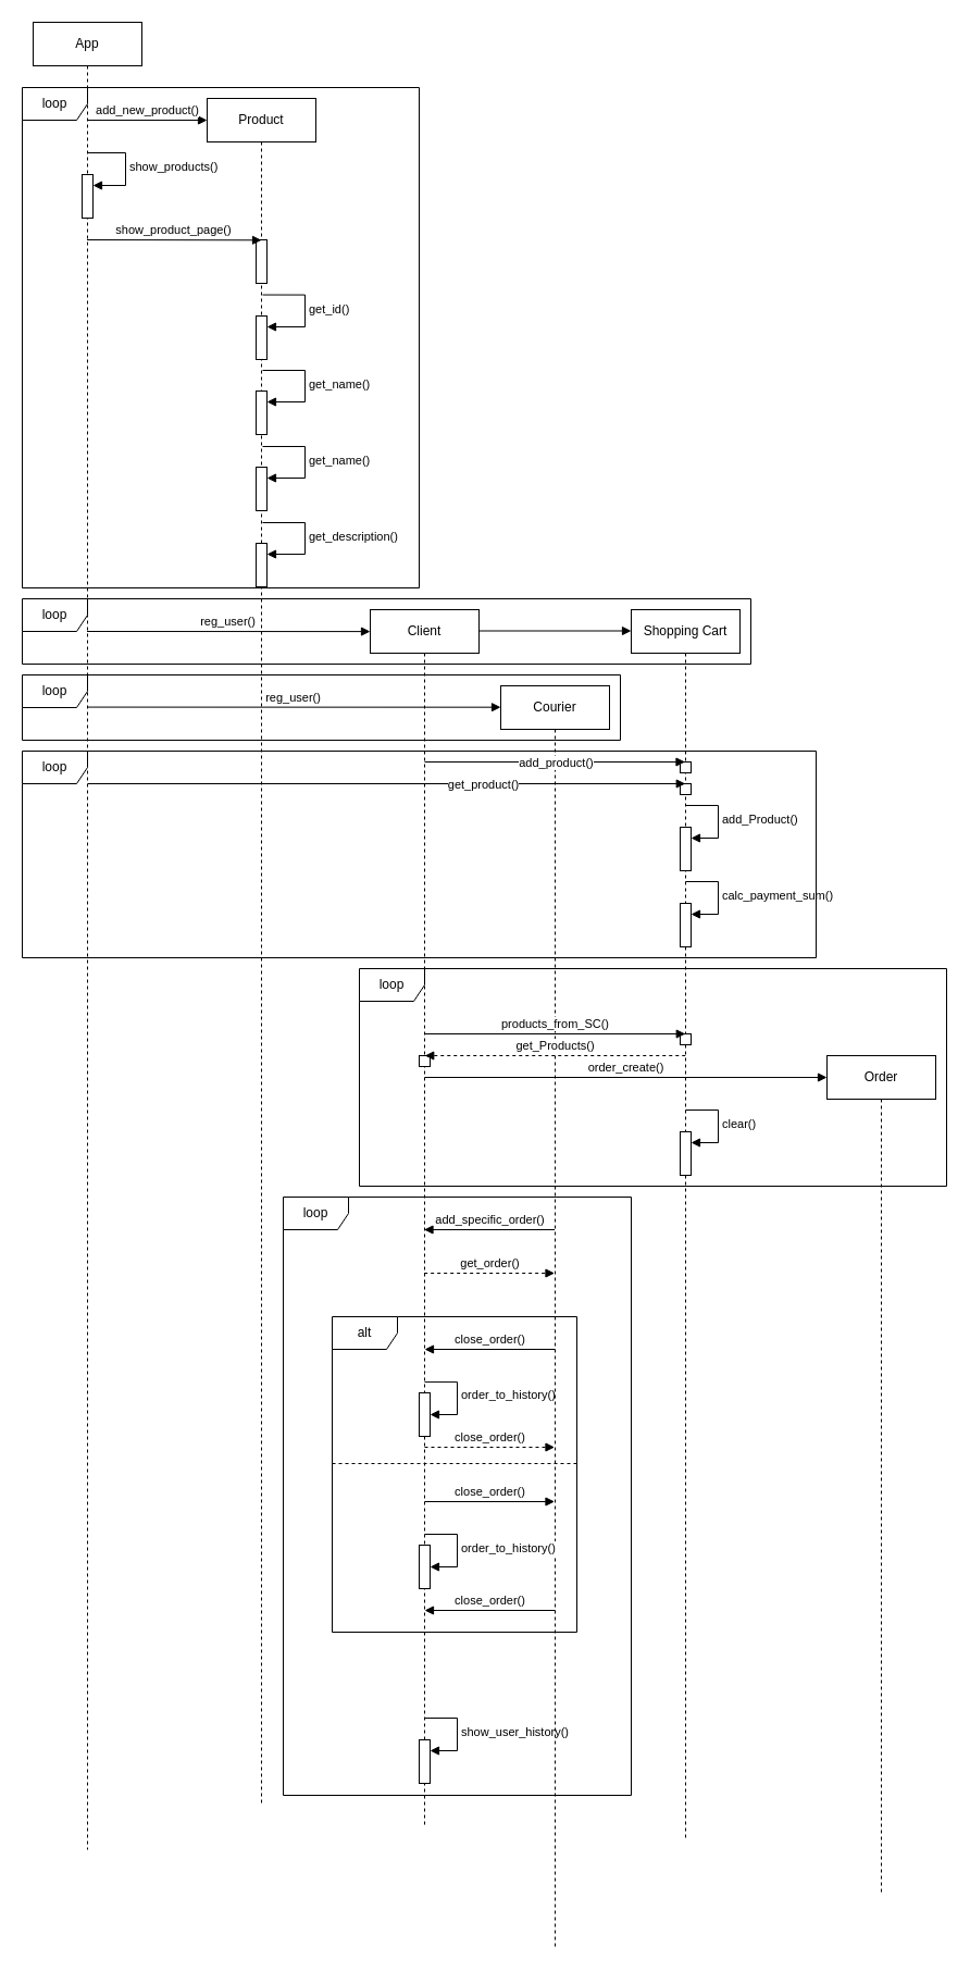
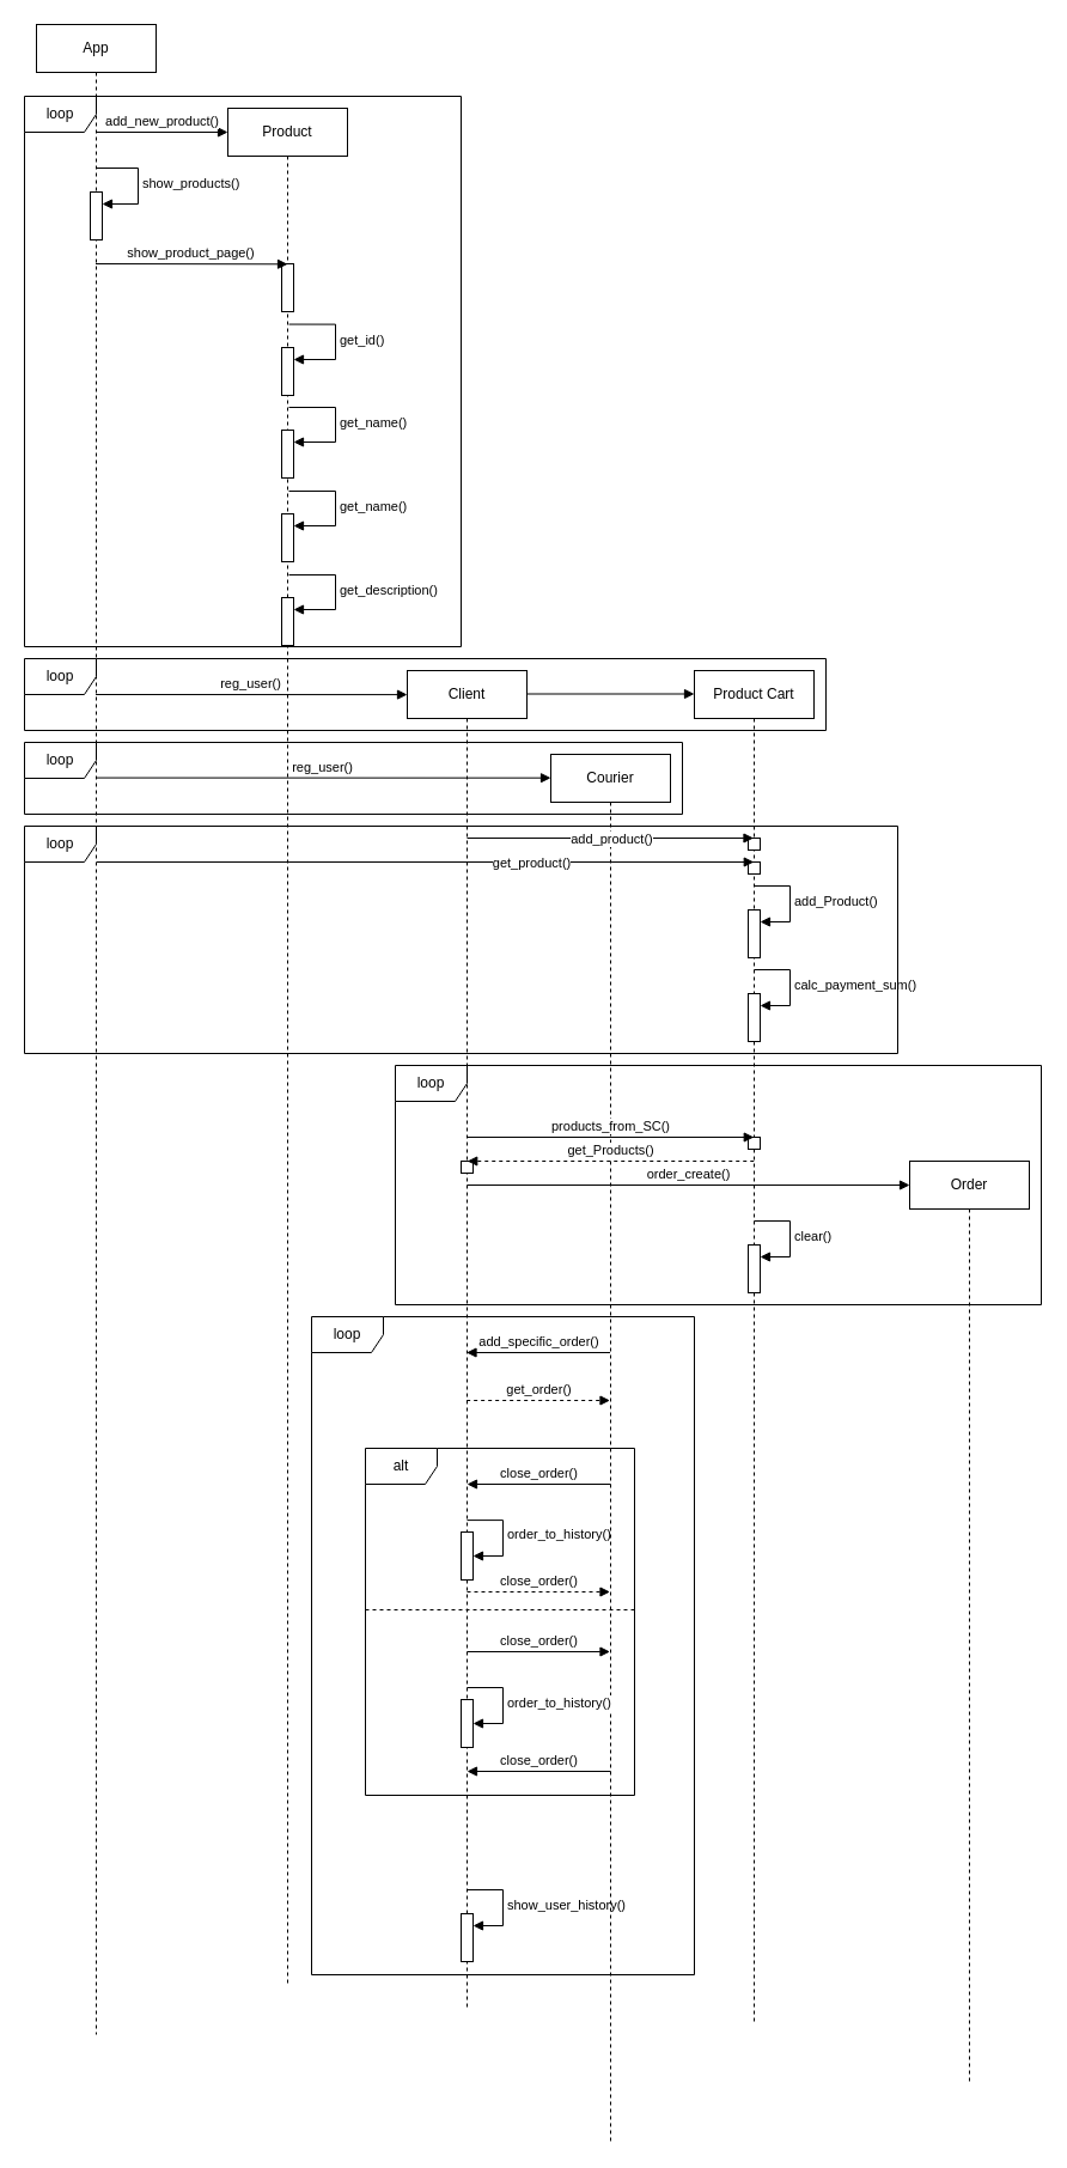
  <mxCell id="0" />
  <mxCell id="1" parent="0" />
  <mxCell id="2" value="App" style="shape=umlLifeline;perimeter=lifelinePerimeter;whiteSpace=wrap;html=1;container=1;dropTarget=0;collapsible=0;recursiveResize=0;outlineConnect=0;portConstraint=eastwest;newEdgeStyle={&quot;curved&quot;:0,&quot;rounded&quot;:0};" parent="1" vertex="1"><mxGeometry x="30" y="20" width="100" height="1680" as="geometry" /></mxCell>
  <mxCell id="3" value="" style="html=1;points=[[0,0,0,0,5],[0,1,0,0,-5],[1,0,0,0,5],[1,1,0,0,-5]];perimeter=orthogonalPerimeter;outlineConnect=0;targetShapes=umlLifeline;portConstraint=eastwest;newEdgeStyle={&quot;curved&quot;:0,&quot;rounded&quot;:0};" vertex="1" parent="2"><mxGeometry x="45" y="140" width="10" height="40" as="geometry" /></mxCell>
  <mxCell id="4" value="Product" style="shape=umlLifeline;perimeter=lifelinePerimeter;whiteSpace=wrap;html=1;container=1;dropTarget=0;collapsible=0;recursiveResize=0;outlineConnect=0;portConstraint=eastwest;newEdgeStyle={&quot;curved&quot;:0,&quot;rounded&quot;:0};" parent="1" vertex="1"><mxGeometry x="190" y="90" width="100" height="1570" as="geometry" /></mxCell>
  <mxCell id="5" value="" style="html=1;points=[[0,0,0,0,5],[0,1,0,0,-5],[1,0,0,0,5],[1,1,0,0,-5]];perimeter=orthogonalPerimeter;outlineConnect=0;targetShapes=umlLifeline;portConstraint=eastwest;newEdgeStyle={&quot;curved&quot;:0,&quot;rounded&quot;:0};" vertex="1" parent="4"><mxGeometry x="45" y="200" width="10" height="40" as="geometry" /></mxCell>
  <mxCell id="6" value="get_id()" style="html=1;align=left;spacingLeft=2;endArrow=block;rounded=0;edgeStyle=orthogonalEdgeStyle;curved=0;rounded=0;exitX=0.51;exitY=0.115;exitDx=0;exitDy=0;exitPerimeter=0;" edge="1" parent="4" target="5" source="4"><mxGeometry relative="1" as="geometry"><mxPoint x="55" y="180" as="sourcePoint" /><Array as="points"><mxPoint x="90" y="181" /><mxPoint x="90" y="210" /></Array></mxGeometry></mxCell>
  <mxCell id="7" value="" style="html=1;points=[[0,0,0,0,5],[0,1,0,0,-5],[1,0,0,0,5],[1,1,0,0,-5]];perimeter=orthogonalPerimeter;outlineConnect=0;targetShapes=umlLifeline;portConstraint=eastwest;newEdgeStyle={&quot;curved&quot;:0,&quot;rounded&quot;:0};" vertex="1" parent="4"><mxGeometry x="45" y="130" width="10" height="40" as="geometry" /></mxCell>
  <mxCell id="8" value="" style="html=1;points=[[0,0,0,0,5],[0,1,0,0,-5],[1,0,0,0,5],[1,1,0,0,-5]];perimeter=orthogonalPerimeter;outlineConnect=0;targetShapes=umlLifeline;portConstraint=eastwest;newEdgeStyle={&quot;curved&quot;:0,&quot;rounded&quot;:0};" vertex="1" parent="4"><mxGeometry x="45" y="269" width="10" height="40" as="geometry" /></mxCell>
  <mxCell id="9" value="get_name()" style="html=1;align=left;spacingLeft=2;endArrow=block;rounded=0;edgeStyle=orthogonalEdgeStyle;curved=0;rounded=0;exitX=0.51;exitY=0.115;exitDx=0;exitDy=0;exitPerimeter=0;" edge="1" parent="4" target="8"><mxGeometry relative="1" as="geometry"><mxPoint x="51" y="250" as="sourcePoint" /><Array as="points"><mxPoint x="90" y="250" /><mxPoint x="90" y="279" /></Array></mxGeometry></mxCell>
  <mxCell id="10" value="" style="html=1;points=[[0,0,0,0,5],[0,1,0,0,-5],[1,0,0,0,5],[1,1,0,0,-5]];perimeter=orthogonalPerimeter;outlineConnect=0;targetShapes=umlLifeline;portConstraint=eastwest;newEdgeStyle={&quot;curved&quot;:0,&quot;rounded&quot;:0};" vertex="1" parent="4"><mxGeometry x="45" y="339" width="10" height="40" as="geometry" /></mxCell>
  <mxCell id="11" value="get_name()" style="html=1;align=left;spacingLeft=2;endArrow=block;rounded=0;edgeStyle=orthogonalEdgeStyle;curved=0;rounded=0;exitX=0.51;exitY=0.115;exitDx=0;exitDy=0;exitPerimeter=0;" edge="1" parent="4" target="10"><mxGeometry relative="1" as="geometry"><mxPoint x="51" y="320" as="sourcePoint" /><Array as="points"><mxPoint x="90" y="320" /><mxPoint x="90" y="349" /></Array></mxGeometry></mxCell>
  <mxCell id="12" value="" style="html=1;points=[[0,0,0,0,5],[0,1,0,0,-5],[1,0,0,0,5],[1,1,0,0,-5]];perimeter=orthogonalPerimeter;outlineConnect=0;targetShapes=umlLifeline;portConstraint=eastwest;newEdgeStyle={&quot;curved&quot;:0,&quot;rounded&quot;:0};" vertex="1" parent="4"><mxGeometry x="45" y="409" width="10" height="40" as="geometry" /></mxCell>
  <mxCell id="13" value="get_description()" style="html=1;align=left;spacingLeft=2;endArrow=block;rounded=0;edgeStyle=orthogonalEdgeStyle;curved=0;rounded=0;exitX=0.51;exitY=0.115;exitDx=0;exitDy=0;exitPerimeter=0;" edge="1" parent="4" target="12"><mxGeometry relative="1" as="geometry"><mxPoint x="51" y="390" as="sourcePoint" /><Array as="points"><mxPoint x="90.0" y="390" /><mxPoint x="90.0" y="419" /></Array></mxGeometry></mxCell>
  <mxCell id="14" value="Client" style="shape=umlLifeline;perimeter=lifelinePerimeter;whiteSpace=wrap;html=1;container=1;dropTarget=0;collapsible=0;recursiveResize=0;outlineConnect=0;portConstraint=eastwest;newEdgeStyle={&quot;curved&quot;:0,&quot;rounded&quot;:0};" parent="1" vertex="1"><mxGeometry x="340" y="560" width="100" height="1120" as="geometry" /></mxCell>
  <mxCell id="15" value="order_to_history()" style="html=1;align=left;spacingLeft=2;endArrow=block;rounded=0;edgeStyle=orthogonalEdgeStyle;curved=0;rounded=0;exitX=0.5;exitY=0.634;exitDx=0;exitDy=0;exitPerimeter=0;" parent="14" source="14" target="16" edge="1"><mxGeometry relative="1" as="geometry"><mxPoint x="55" y="710" as="sourcePoint" /><Array as="points"><mxPoint x="80" y="710" /><mxPoint x="80" y="740" /></Array><mxPoint x="60" y="740" as="targetPoint" /></mxGeometry></mxCell>
  <mxCell id="16" value="" style="html=1;points=[[0,0,0,0,5],[0,1,0,0,-5],[1,0,0,0,5],[1,1,0,0,-5]];perimeter=orthogonalPerimeter;outlineConnect=0;targetShapes=umlLifeline;portConstraint=eastwest;newEdgeStyle={&quot;curved&quot;:0,&quot;rounded&quot;:0};" parent="14" vertex="1"><mxGeometry x="45" y="720" width="10" height="40" as="geometry" /></mxCell>
  <mxCell id="17" value="" style="html=1;points=[[0,0,0,0,5],[0,1,0,0,-5],[1,0,0,0,5],[1,1,0,0,-5]];perimeter=orthogonalPerimeter;outlineConnect=0;targetShapes=umlLifeline;portConstraint=eastwest;newEdgeStyle={&quot;curved&quot;:0,&quot;rounded&quot;:0};" parent="14" vertex="1"><mxGeometry x="45" y="860" width="10" height="40" as="geometry" /></mxCell>
  <mxCell id="18" value="show_user_history()" style="html=1;align=left;spacingLeft=2;endArrow=block;rounded=0;edgeStyle=orthogonalEdgeStyle;curved=0;rounded=0;" edge="1" parent="14"><mxGeometry relative="1" as="geometry"><mxPoint x="50" y="1019" as="sourcePoint" /><Array as="points"><mxPoint x="80" y="1049" /></Array><mxPoint x="55" y="1049" as="targetPoint" /></mxGeometry></mxCell>
  <mxCell id="19" value="" style="html=1;points=[[0,0,0,0,5],[0,1,0,0,-5],[1,0,0,0,5],[1,1,0,0,-5]];perimeter=orthogonalPerimeter;outlineConnect=0;targetShapes=umlLifeline;portConstraint=eastwest;newEdgeStyle={&quot;curved&quot;:0,&quot;rounded&quot;:0};" vertex="1" parent="14"><mxGeometry x="45" y="1039" width="10" height="40" as="geometry" /></mxCell>
  <mxCell id="20" value="Courier" style="shape=umlLifeline;perimeter=lifelinePerimeter;whiteSpace=wrap;html=1;container=1;dropTarget=0;collapsible=0;recursiveResize=0;outlineConnect=0;portConstraint=eastwest;newEdgeStyle={&quot;curved&quot;:0,&quot;rounded&quot;:0};" parent="1" vertex="1"><mxGeometry x="460" y="630" width="100" height="1160" as="geometry" /></mxCell>
  <mxCell id="21" value="Order" style="shape=umlLifeline;perimeter=lifelinePerimeter;whiteSpace=wrap;html=1;container=1;dropTarget=0;collapsible=0;recursiveResize=0;outlineConnect=0;portConstraint=eastwest;newEdgeStyle={&quot;curved&quot;:0,&quot;rounded&quot;:0};" parent="1" vertex="1"><mxGeometry x="760" y="970" width="100" height="770" as="geometry" /></mxCell>
- <mxCell id="22" value="Shopping Cart" style="shape=umlLifeline;perimeter=lifelinePerimeter;whiteSpace=wrap;html=1;container=1;dropTarget=0;collapsible=0;recursiveResize=0;outlineConnect=0;portConstraint=eastwest;newEdgeStyle={&quot;curved&quot;:0,&quot;rounded&quot;:0};" parent="1" vertex="1"><mxGeometry x="580" y="560" width="100" height="1130" as="geometry" /></mxCell>
+ <mxCell id="22" value="Product Cart" style="shape=umlLifeline;perimeter=lifelinePerimeter;whiteSpace=wrap;html=1;container=1;dropTarget=0;collapsible=0;recursiveResize=0;outlineConnect=0;portConstraint=eastwest;newEdgeStyle={&quot;curved&quot;:0,&quot;rounded&quot;:0};" parent="1" vertex="1"><mxGeometry x="580" y="560" width="100" height="1130" as="geometry" /></mxCell>
  <mxCell id="23" value="add_Product()" style="html=1;align=left;spacingLeft=2;endArrow=block;rounded=0;edgeStyle=orthogonalEdgeStyle;curved=0;rounded=0;" parent="22" edge="1"><mxGeometry relative="1" as="geometry"><mxPoint x="50" y="180" as="sourcePoint" /><Array as="points"><mxPoint x="80" y="210" /></Array><mxPoint x="55" y="210" as="targetPoint" /></mxGeometry></mxCell>
  <mxCell id="24" value="calc_payment_sum()" style="html=1;align=left;spacingLeft=2;endArrow=block;rounded=0;edgeStyle=orthogonalEdgeStyle;curved=0;rounded=0;" parent="22" edge="1"><mxGeometry relative="1" as="geometry"><mxPoint x="50" y="250" as="sourcePoint" /><Array as="points"><mxPoint x="80" y="280" /></Array><mxPoint x="55" y="280" as="targetPoint" /></mxGeometry></mxCell>
  <mxCell id="25" value="" style="html=1;points=[[0,0,0,0,5],[0,1,0,0,-5],[1,0,0,0,5],[1,1,0,0,-5]];perimeter=orthogonalPerimeter;outlineConnect=0;targetShapes=umlLifeline;portConstraint=eastwest;newEdgeStyle={&quot;curved&quot;:0,&quot;rounded&quot;:0};" parent="22" vertex="1"><mxGeometry x="45" y="270" width="10" height="40" as="geometry" /></mxCell>
  <mxCell id="26" value="clear()" style="html=1;align=left;spacingLeft=2;endArrow=block;rounded=0;edgeStyle=orthogonalEdgeStyle;curved=0;rounded=0;" parent="22" edge="1"><mxGeometry relative="1" as="geometry"><mxPoint x="50" y="460" as="sourcePoint" /><Array as="points"><mxPoint x="80" y="490" /></Array><mxPoint x="55" y="490" as="targetPoint" /></mxGeometry></mxCell>
  <mxCell id="27" value="" style="html=1;points=[[0,0,0,0,5],[0,1,0,0,-5],[1,0,0,0,5],[1,1,0,0,-5]];perimeter=orthogonalPerimeter;outlineConnect=0;targetShapes=umlLifeline;portConstraint=eastwest;newEdgeStyle={&quot;curved&quot;:0,&quot;rounded&quot;:0};" parent="22" vertex="1"><mxGeometry x="45" y="480" width="10" height="40" as="geometry" /></mxCell>
  <mxCell id="28" value="" style="html=1;points=[[0,0,0,0,5],[0,1,0,0,-5],[1,0,0,0,5],[1,1,0,0,-5]];perimeter=orthogonalPerimeter;outlineConnect=0;targetShapes=umlLifeline;portConstraint=eastwest;newEdgeStyle={&quot;curved&quot;:0,&quot;rounded&quot;:0};" vertex="1" parent="22"><mxGeometry x="45" y="160" width="10" height="10" as="geometry" /></mxCell>
  <mxCell id="29" value="add_new_product()" style="html=1;verticalAlign=bottom;endArrow=block;curved=0;rounded=0;" parent="1" edge="1"><mxGeometry width="80" relative="1" as="geometry"><mxPoint x="79.5" y="110" as="sourcePoint" /><mxPoint x="190" y="110" as="targetPoint" /></mxGeometry></mxCell>
  <mxCell id="30" value="reg_user()" style="html=1;verticalAlign=bottom;endArrow=block;curved=0;rounded=0;entryX=0;entryY=0.067;entryDx=0;entryDy=0;entryPerimeter=0;" parent="1" edge="1"><mxGeometry width="80" relative="1" as="geometry"><mxPoint x="79.5" y="580" as="sourcePoint" /><mxPoint x="340" y="580.1" as="targetPoint" /></mxGeometry></mxCell>
  <mxCell id="31" value="reg_user()" style="html=1;verticalAlign=bottom;endArrow=block;curved=0;rounded=0;entryX=0;entryY=0.067;entryDx=0;entryDy=0;entryPerimeter=0;" parent="1" edge="1"><mxGeometry width="80" relative="1" as="geometry"><mxPoint x="79.5" y="649.58" as="sourcePoint" /><mxPoint x="460" y="649.68" as="targetPoint" /></mxGeometry></mxCell>
  <mxCell id="32" value="" style="html=1;verticalAlign=bottom;endArrow=block;curved=0;rounded=0;" parent="1" edge="1"><mxGeometry width="80" relative="1" as="geometry"><mxPoint x="440" y="579.5" as="sourcePoint" /><mxPoint x="580" y="579.5" as="targetPoint" /></mxGeometry></mxCell>
  <mxCell id="33" value="loop" style="shape=umlFrame;whiteSpace=wrap;html=1;pointerEvents=0;" parent="1" vertex="1"><mxGeometry x="20" y="80" width="365" height="460" as="geometry" /></mxCell>
  <mxCell id="34" value="order_create()" style="html=1;verticalAlign=bottom;endArrow=block;curved=0;rounded=0;entryX=0;entryY=0.026;entryDx=0;entryDy=0;entryPerimeter=0;" parent="1" target="21" edge="1"><mxGeometry width="80" relative="1" as="geometry"><mxPoint x="390" y="990" as="sourcePoint" /><mxPoint x="720" y="990" as="targetPoint" /></mxGeometry></mxCell>
  <mxCell id="35" value="loop" style="shape=umlFrame;whiteSpace=wrap;html=1;pointerEvents=0;" parent="1" vertex="1"><mxGeometry x="330" y="890" width="540" height="200" as="geometry" /></mxCell>
  <mxCell id="36" value="loop" style="shape=umlFrame;whiteSpace=wrap;html=1;pointerEvents=0;" parent="1" vertex="1"><mxGeometry x="20" y="550" width="670" height="60" as="geometry" /></mxCell>
  <mxCell id="37" value="loop" style="shape=umlFrame;whiteSpace=wrap;html=1;pointerEvents=0;" parent="1" vertex="1"><mxGeometry x="20" y="620" width="550" height="60" as="geometry" /></mxCell>
  <mxCell id="38" value="" style="html=1;verticalAlign=bottom;endArrow=block;curved=0;rounded=0;" parent="1" edge="1"><mxGeometry width="80" relative="1" as="geometry"><mxPoint x="80.25" y="720" as="sourcePoint" /><mxPoint x="629.75" y="720" as="targetPoint" /></mxGeometry></mxCell>
  <mxCell id="39" value="get_product()" style="edgeLabel;html=1;align=center;verticalAlign=middle;resizable=0;points=[];" parent="38" vertex="1" connectable="0"><mxGeometry x="0.186" relative="1" as="geometry"><mxPoint x="37" as="offset" /></mxGeometry></mxCell>
  <mxCell id="40" value="loop" style="shape=umlFrame;whiteSpace=wrap;html=1;pointerEvents=0;" parent="1" vertex="1"><mxGeometry x="20" y="690" width="730" height="190" as="geometry" /></mxCell>
  <mxCell id="41" value="" style="html=1;points=[[0,0,0,0,5],[0,1,0,0,-5],[1,0,0,0,5],[1,1,0,0,-5]];perimeter=orthogonalPerimeter;outlineConnect=0;targetShapes=umlLifeline;portConstraint=eastwest;newEdgeStyle={&quot;curved&quot;:0,&quot;rounded&quot;:0};" parent="1" vertex="1"><mxGeometry x="625" y="760" width="10" height="40" as="geometry" /></mxCell>
  <mxCell id="42" value="add_specific_order()" style="html=1;verticalAlign=bottom;endArrow=block;curved=0;rounded=0;" parent="1" edge="1"><mxGeometry width="80" relative="1" as="geometry"><mxPoint x="509.5" y="1130" as="sourcePoint" /><mxPoint x="389.5" y="1130" as="targetPoint" /></mxGeometry></mxCell>
  <mxCell id="43" value="get_order()" style="html=1;verticalAlign=bottom;endArrow=block;curved=0;rounded=0;dashed=1;" parent="1" edge="1"><mxGeometry width="80" relative="1" as="geometry"><mxPoint x="389.667" y="1170" as="sourcePoint" /><mxPoint x="509.5" y="1170" as="targetPoint" /></mxGeometry></mxCell>
  <mxCell id="44" value="loop" style="shape=umlFrame;whiteSpace=wrap;html=1;pointerEvents=0;" parent="1" vertex="1"><mxGeometry x="260" y="1100" width="320" height="550" as="geometry" /></mxCell>
  <mxCell id="45" value="close_order()" style="html=1;verticalAlign=bottom;endArrow=block;curved=0;rounded=0;" parent="1" edge="1"><mxGeometry width="80" relative="1" as="geometry"><mxPoint x="510" y="1240" as="sourcePoint" /><mxPoint x="390" y="1240" as="targetPoint" /></mxGeometry></mxCell>
  <mxCell id="46" value="close_order()" style="html=1;verticalAlign=bottom;endArrow=block;curved=0;rounded=0;dashed=1;" parent="1" edge="1"><mxGeometry width="80" relative="1" as="geometry"><mxPoint x="390" y="1330" as="sourcePoint" /><mxPoint x="509.5" y="1330" as="targetPoint" /></mxGeometry></mxCell>
  <mxCell id="47" value="close_order()" style="html=1;verticalAlign=bottom;endArrow=block;curved=0;rounded=0;" parent="1" edge="1"><mxGeometry width="80" relative="1" as="geometry"><mxPoint x="390" y="1380" as="sourcePoint" /><mxPoint x="509.5" y="1380" as="targetPoint" /></mxGeometry></mxCell>
  <mxCell id="48" value="close_order()" style="html=1;verticalAlign=bottom;endArrow=block;curved=0;rounded=0;" parent="1" edge="1"><mxGeometry width="80" relative="1" as="geometry"><mxPoint x="510" y="1480" as="sourcePoint" /><mxPoint x="390" y="1480" as="targetPoint" /></mxGeometry></mxCell>
  <mxCell id="49" value="alt" style="shape=umlFrame;whiteSpace=wrap;html=1;pointerEvents=0;" parent="1" vertex="1"><mxGeometry x="305" y="1210" width="225" height="290" as="geometry" /></mxCell>
  <mxCell id="50" value="" style="line;strokeWidth=1;fillColor=none;align=left;verticalAlign=middle;spacingTop=-1;spacingLeft=3;spacingRight=3;rotatable=0;labelPosition=right;points=[];portConstraint=eastwest;strokeColor=inherit;dashed=1;" parent="1" vertex="1"><mxGeometry x="305" y="1341" width="225" height="8" as="geometry" /></mxCell>
  <mxCell id="51" value="order_to_history()" style="html=1;align=left;spacingLeft=2;endArrow=block;rounded=0;edgeStyle=orthogonalEdgeStyle;curved=0;rounded=0;" parent="1" edge="1"><mxGeometry relative="1" as="geometry"><mxPoint x="390" y="1410" as="sourcePoint" /><Array as="points"><mxPoint x="420" y="1440" /></Array><mxPoint x="395" y="1440" as="targetPoint" /></mxGeometry></mxCell>
  <mxCell id="52" value="show_product_page()" style="html=1;verticalAlign=bottom;endArrow=block;curved=0;rounded=0;entryX=0.5;entryY=0.083;entryDx=0;entryDy=0;entryPerimeter=0;" edge="1" parent="1" target="4"><mxGeometry width="80" relative="1" as="geometry"><mxPoint x="79.5" y="220" as="sourcePoint" /><mxPoint x="190" y="220" as="targetPoint" /></mxGeometry></mxCell>
  <mxCell id="53" value="show_products()" style="html=1;align=left;spacingLeft=2;endArrow=block;rounded=0;edgeStyle=orthogonalEdgeStyle;curved=0;rounded=0;" edge="1" target="3" parent="1"><mxGeometry relative="1" as="geometry"><mxPoint x="80" y="140" as="sourcePoint" /><Array as="points"><mxPoint x="115" y="170" /></Array></mxGeometry></mxCell>
  <mxCell id="54" value="" style="html=1;points=[[0,0,0,0,5],[0,1,0,0,-5],[1,0,0,0,5],[1,1,0,0,-5]];perimeter=orthogonalPerimeter;outlineConnect=0;targetShapes=umlLifeline;portConstraint=eastwest;newEdgeStyle={&quot;curved&quot;:0,&quot;rounded&quot;:0};" vertex="1" parent="1"><mxGeometry x="625" y="700" width="10" height="10" as="geometry" /></mxCell>
  <mxCell id="55" value="" style="html=1;verticalAlign=bottom;endArrow=block;curved=0;rounded=0;" parent="1" target="22" edge="1"><mxGeometry width="80" relative="1" as="geometry"><mxPoint x="390" y="700" as="sourcePoint" /><mxPoint x="530" y="700" as="targetPoint" /></mxGeometry></mxCell>
  <mxCell id="56" value="add_product()" style="edgeLabel;html=1;align=center;verticalAlign=middle;resizable=0;points=[];" parent="55" vertex="1" connectable="0"><mxGeometry x="0.186" relative="1" as="geometry"><mxPoint x="-22" as="offset" /></mxGeometry></mxCell>
  <mxCell id="57" value="" style="html=1;points=[[0,0,0,0,5],[0,1,0,0,-5],[1,0,0,0,5],[1,1,0,0,-5]];perimeter=orthogonalPerimeter;outlineConnect=0;targetShapes=umlLifeline;portConstraint=eastwest;newEdgeStyle={&quot;curved&quot;:0,&quot;rounded&quot;:0};" vertex="1" parent="1"><mxGeometry x="625" y="950" width="10" height="10" as="geometry" /></mxCell>
  <mxCell id="58" value="products_from_SC()" style="html=1;verticalAlign=bottom;endArrow=block;curved=0;rounded=0;" parent="1" edge="1"><mxGeometry width="80" relative="1" as="geometry"><mxPoint x="390.25" y="950" as="sourcePoint" /><mxPoint x="629.75" y="950" as="targetPoint" /></mxGeometry></mxCell>
  <mxCell id="59" value="" style="html=1;points=[[0,0,0,0,5],[0,1,0,0,-5],[1,0,0,0,5],[1,1,0,0,-5]];perimeter=orthogonalPerimeter;outlineConnect=0;targetShapes=umlLifeline;portConstraint=eastwest;newEdgeStyle={&quot;curved&quot;:0,&quot;rounded&quot;:0};" vertex="1" parent="1"><mxGeometry x="385" y="970" width="10" height="10" as="geometry" /></mxCell>
  <mxCell id="60" value="get_Products()" style="html=1;verticalAlign=bottom;endArrow=block;curved=0;rounded=0;dashed=1;" parent="1" edge="1"><mxGeometry width="80" relative="1" as="geometry"><mxPoint x="629.75" y="970" as="sourcePoint" /><mxPoint x="390.25" y="970" as="targetPoint" /></mxGeometry></mxCell>
